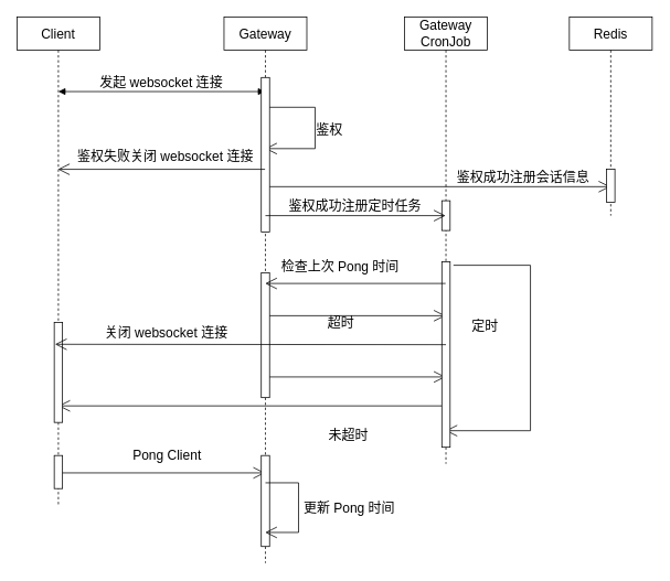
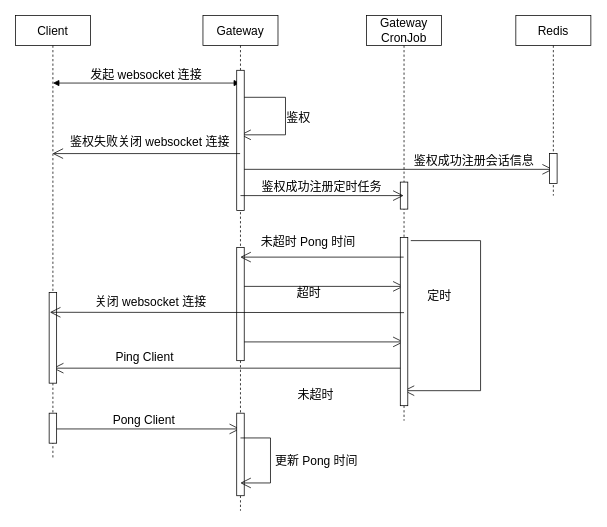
  <mxCell id="0" />
  <mxCell id="1" parent="0" />
  <mxCell id="2" value="&lt;font style=&quot;font-size: 16px;&quot;&gt;Client&lt;/font&gt;" style="shape=umlLifeline;perimeter=lifelinePerimeter;whiteSpace=wrap;html=1;container=1;collapsible=0;recursiveResize=0;outlineConnect=0;" parent="1" vertex="1"><mxGeometry x="20" y="20" width="100" height="590" as="geometry" /></mxCell>
  <mxCell id="3" value="" style="endArrow=block;startArrow=block;endFill=1;startFill=1;html=1;rounded=0;" parent="2" target="8" edge="1"><mxGeometry width="160" relative="1" as="geometry"><mxPoint x="50" y="90" as="sourcePoint" /><mxPoint x="210" y="90" as="targetPoint" /></mxGeometry></mxCell>
  <mxCell id="4" value="" style="endArrow=open;endFill=1;endSize=12;html=1;rounded=0;" parent="2" edge="1"><mxGeometry width="160" relative="1" as="geometry"><mxPoint x="517.5" y="470" as="sourcePoint" /><mxPoint x="50" y="470" as="targetPoint" /></mxGeometry></mxCell>
  <mxCell id="5" value="" style="html=1;points=[];perimeter=orthogonalPerimeter;" parent="2" vertex="1"><mxGeometry x="45" y="369" width="10" height="121" as="geometry" /></mxCell>
  <mxCell id="6" value="" style="endArrow=open;endFill=1;endSize=12;html=1;rounded=0;" parent="2" edge="1" target="8"><mxGeometry width="160" relative="1" as="geometry"><mxPoint x="50" y="551" as="sourcePoint" /><mxPoint x="259.5" y="551" as="targetPoint" /></mxGeometry></mxCell>
  <mxCell id="7" value="" style="html=1;points=[];perimeter=orthogonalPerimeter;" parent="2" vertex="1"><mxGeometry x="45" y="530" width="10" height="40" as="geometry" /></mxCell>
  <mxCell id="8" value="&lt;font style=&quot;font-size: 16px;&quot;&gt;Gateway&lt;/font&gt;" style="shape=umlLifeline;perimeter=lifelinePerimeter;whiteSpace=wrap;html=1;container=1;collapsible=0;recursiveResize=0;outlineConnect=0;" parent="1" vertex="1"><mxGeometry x="270" y="20" width="100" height="660" as="geometry" /></mxCell>
  <mxCell id="9" value="" style="endArrow=open;endFill=1;endSize=12;html=1;rounded=0;" parent="8" edge="1"><mxGeometry width="160" relative="1" as="geometry"><mxPoint x="50" y="109" as="sourcePoint" /><mxPoint x="49.731" y="159" as="targetPoint" /><Array as="points"><mxPoint x="110" y="109" /><mxPoint x="110" y="159" /></Array></mxGeometry></mxCell>
  <mxCell id="10" value="" style="endArrow=open;endFill=1;endSize=12;html=1;rounded=0;" parent="8" target="16" edge="1"><mxGeometry width="160" relative="1" as="geometry"><mxPoint x="50" y="205" as="sourcePoint" /><mxPoint x="259.5" y="205" as="targetPoint" /></mxGeometry></mxCell>
  <mxCell id="11" value="" style="endArrow=open;endFill=1;endSize=12;html=1;rounded=0;" parent="8" edge="1"><mxGeometry width="160" relative="1" as="geometry"><mxPoint x="50" y="361" as="sourcePoint" /><mxPoint x="267.5" y="361" as="targetPoint" /></mxGeometry></mxCell>
  <mxCell id="12" value="" style="endArrow=open;endFill=1;endSize=12;html=1;rounded=0;" parent="8" edge="1"><mxGeometry width="160" relative="1" as="geometry"><mxPoint x="50" y="435" as="sourcePoint" /><mxPoint x="267.5" y="435" as="targetPoint" /></mxGeometry></mxCell>
  <mxCell id="13" value="" style="html=1;points=[];perimeter=orthogonalPerimeter;" parent="8" vertex="1"><mxGeometry x="45" y="73" width="10" height="187" as="geometry" /></mxCell>
  <mxCell id="14" value="" style="html=1;points=[];perimeter=orthogonalPerimeter;" parent="8" vertex="1"><mxGeometry x="45" y="309" width="10" height="151" as="geometry" /></mxCell>
  <mxCell id="15" value="" style="html=1;points=[];perimeter=orthogonalPerimeter;" parent="8" vertex="1"><mxGeometry x="45" y="530" width="10" height="110" as="geometry" /></mxCell>
  <mxCell id="16" value="&lt;font style=&quot;font-size: 16px;&quot;&gt;Redis&lt;/font&gt;" style="shape=umlLifeline;perimeter=lifelinePerimeter;whiteSpace=wrap;html=1;container=1;collapsible=0;recursiveResize=0;outlineConnect=0;" parent="1" vertex="1"><mxGeometry x="687" y="20" width="100" height="240" as="geometry" /></mxCell>
  <mxCell id="17" value="" style="endArrow=open;endFill=1;endSize=12;html=1;rounded=0;" parent="16" target="24" edge="1"><mxGeometry width="160" relative="1" as="geometry"><mxPoint x="-140" y="300" as="sourcePoint" /><mxPoint x="25" y="308.31" as="targetPoint" /><Array as="points"><mxPoint x="-47" y="300" /><mxPoint x="-47" y="500" /></Array></mxGeometry></mxCell>
  <mxCell id="18" value="" style="html=1;points=[];perimeter=orthogonalPerimeter;" parent="16" vertex="1"><mxGeometry x="45" y="184" width="10" height="40" as="geometry" /></mxCell>
  <mxCell id="19" value="&lt;font style=&quot;font-size: 16px;&quot;&gt;发起 websocket 连接&lt;/font&gt;" style="text;html=1;align=center;verticalAlign=middle;resizable=0;points=[];autosize=1;strokeColor=none;fillColor=none;" parent="1" vertex="1"><mxGeometry x="109" y="84" width="170" height="30" as="geometry" /></mxCell>
  <mxCell id="20" value="&lt;font style=&quot;font-size: 16px;&quot;&gt;鉴权&lt;/font&gt;" style="text;html=1;align=center;verticalAlign=middle;resizable=0;points=[];autosize=1;strokeColor=none;fillColor=none;" parent="1" vertex="1"><mxGeometry x="367" y="141" width="60" height="30" as="geometry" /></mxCell>
  <mxCell id="21" value="" style="endArrow=open;endFill=1;endSize=12;html=1;rounded=0;" parent="1" edge="1" target="2"><mxGeometry width="160" relative="1" as="geometry"><mxPoint x="319.5" y="204" as="sourcePoint" /><mxPoint x="109.5" y="204" as="targetPoint" /></mxGeometry></mxCell>
  <mxCell id="22" value="&lt;font style=&quot;font-size: 16px;&quot;&gt;鉴权失败关闭 websocket 连接&lt;/font&gt;" style="text;html=1;align=center;verticalAlign=middle;resizable=0;points=[];autosize=1;strokeColor=none;fillColor=none;" parent="1" vertex="1"><mxGeometry x="79" y="173" width="240" height="30" as="geometry" /></mxCell>
  <mxCell id="23" value="&lt;font style=&quot;font-size: 16px;&quot;&gt;鉴权成功注册会话信息&lt;/font&gt;" style="text;html=1;align=center;verticalAlign=middle;resizable=0;points=[];autosize=1;strokeColor=none;fillColor=none;" parent="1" vertex="1"><mxGeometry x="541" y="199" width="180" height="30" as="geometry" /></mxCell>
  <mxCell id="24" value="&lt;font style=&quot;font-size: 16px;&quot;&gt;Gateway CronJob&lt;/font&gt;" style="shape=umlLifeline;perimeter=lifelinePerimeter;whiteSpace=wrap;html=1;container=1;collapsible=0;recursiveResize=0;outlineConnect=0;" parent="1" vertex="1"><mxGeometry x="488" y="20" width="100" height="540" as="geometry" /></mxCell>
  <mxCell id="25" value="" style="html=1;points=[];perimeter=orthogonalPerimeter;" parent="24" vertex="1"><mxGeometry x="45" y="296" width="10" height="224" as="geometry" /></mxCell>
  <mxCell id="26" value="" style="html=1;points=[];perimeter=orthogonalPerimeter;" parent="24" vertex="1"><mxGeometry x="45" y="222" width="10" height="36" as="geometry" /></mxCell>
  <mxCell id="27" value="" style="endArrow=open;endFill=1;endSize=12;html=1;rounded=0;" parent="1" target="24" edge="1"><mxGeometry width="160" relative="1" as="geometry"><mxPoint x="320" y="260" as="sourcePoint" /><mxPoint x="480" y="260" as="targetPoint" /></mxGeometry></mxCell>
  <mxCell id="28" value="&lt;font style=&quot;font-size: 16px;&quot;&gt;鉴权成功注册定时任务&lt;/font&gt;" style="text;html=1;align=center;verticalAlign=middle;resizable=0;points=[];autosize=1;strokeColor=none;fillColor=none;" parent="1" vertex="1"><mxGeometry x="338" y="234" width="180" height="30" as="geometry" /></mxCell>
  <mxCell id="29" value="" style="endArrow=open;endFill=1;endSize=12;html=1;rounded=0;" parent="1" edge="1" source="24"><mxGeometry width="160" relative="1" as="geometry"><mxPoint x="499.5" y="342" as="sourcePoint" /><mxPoint x="319.731" y="342" as="targetPoint" /></mxGeometry></mxCell>
- <mxCell id="30" value="&lt;font style=&quot;font-size: 16px;&quot;&gt;检查上次 Pong 时间&lt;/font&gt;" style="text;html=1;align=center;verticalAlign=middle;resizable=0;points=[];autosize=1;strokeColor=none;fillColor=none;" parent="1" vertex="1"><mxGeometry x="325" y="307" width="170" height="30" as="geometry" /></mxCell>
+ <mxCell id="30" value="&lt;font style=&quot;font-size: 16px;&quot;&gt;未超时 Pong 时间&lt;/font&gt;" style="text;html=1;align=center;verticalAlign=middle;resizable=0;points=[];autosize=1;strokeColor=none;fillColor=none;" parent="1" vertex="1"><mxGeometry x="325" y="307" width="170" height="30" as="geometry" /></mxCell>
  <mxCell id="31" value="&lt;font style=&quot;font-size: 16px;&quot;&gt;超时&lt;/font&gt;" style="text;html=1;align=center;verticalAlign=middle;resizable=0;points=[];autosize=1;strokeColor=none;fillColor=none;" parent="1" vertex="1"><mxGeometry x="381" y="374" width="60" height="30" as="geometry" /></mxCell>
  <mxCell id="32" value="" style="endArrow=open;endFill=1;endSize=12;html=1;rounded=0;entryX=0.1;entryY=0.275;entryDx=0;entryDy=0;entryPerimeter=0;" parent="1" edge="1"><mxGeometry width="160" relative="1" as="geometry"><mxPoint x="538" y="416" as="sourcePoint" /><mxPoint x="66" y="415.525" as="targetPoint" /></mxGeometry></mxCell>
  <mxCell id="33" value="&lt;font style=&quot;font-size: 16px;&quot;&gt;关闭 websocket 连接&lt;/font&gt;" style="text;html=1;align=center;verticalAlign=middle;resizable=0;points=[];autosize=1;strokeColor=none;fillColor=none;" parent="1" vertex="1"><mxGeometry x="115" y="386" width="170" height="30" as="geometry" /></mxCell>
  <mxCell id="34" value="&lt;font style=&quot;font-size: 16px;&quot;&gt;未超时&lt;/font&gt;" style="text;html=1;align=center;verticalAlign=middle;resizable=0;points=[];autosize=1;strokeColor=none;fillColor=none;" parent="1" vertex="1"><mxGeometry x="385" y="510" width="70" height="30" as="geometry" /></mxCell>
+ <mxCell id="35" value="&lt;font style=&quot;font-size: 16px;&quot;&gt;Ping Client&lt;/font&gt;" style="text;html=1;align=center;verticalAlign=middle;resizable=0;points=[];autosize=1;strokeColor=none;fillColor=none;" parent="1" vertex="1"><mxGeometry x="142" y="460" width="100" height="30" as="geometry" /></mxCell>
  <mxCell id="36" value="&lt;font style=&quot;font-size: 16px;&quot;&gt;定时&lt;/font&gt;" style="text;html=1;align=center;verticalAlign=middle;resizable=0;points=[];autosize=1;strokeColor=none;fillColor=none;" parent="1" vertex="1"><mxGeometry x="555" y="379" width="60" height="30" as="geometry" /></mxCell>
- <mxCell id="37" value="&lt;font style=&quot;font-size: 16px;&quot;&gt;Pong Client&lt;/font&gt;" style="text;html=1;align=center;verticalAlign=middle;resizable=0;points=[];autosize=1;strokeColor=none;fillColor=none;" parent="1" vertex="1"><mxGeometry x="146" y="534" width="110" height="30" as="geometry" /></mxCell>
+ <mxCell id="37" value="&lt;font style=&quot;font-size: 16px;&quot;&gt;Pong Client&lt;/font&gt;" style="text;html=1;align=center;verticalAlign=middle;resizable=0;points=[];autosize=1;strokeColor=none;fillColor=none;" parent="1" vertex="1"><mxGeometry x="136" y="544" width="110" height="30" as="geometry" /></mxCell>
  <mxCell id="38" value="" style="endArrow=open;endFill=1;endSize=12;html=1;rounded=0;" parent="1" edge="1"><mxGeometry width="160" relative="1" as="geometry"><mxPoint x="320" y="583" as="sourcePoint" /><mxPoint x="319.731" y="643" as="targetPoint" /><Array as="points"><mxPoint x="360" y="583" /><mxPoint x="360" y="643" /></Array></mxGeometry></mxCell>
  <mxCell id="39" value="&lt;font style=&quot;font-size: 16px;&quot;&gt;更新 Pong 时间&lt;/font&gt;" style="text;html=1;align=center;verticalAlign=middle;resizable=0;points=[];autosize=1;strokeColor=none;fillColor=none;" parent="1" vertex="1"><mxGeometry x="356" y="598" width="130" height="30" as="geometry" /></mxCell>
